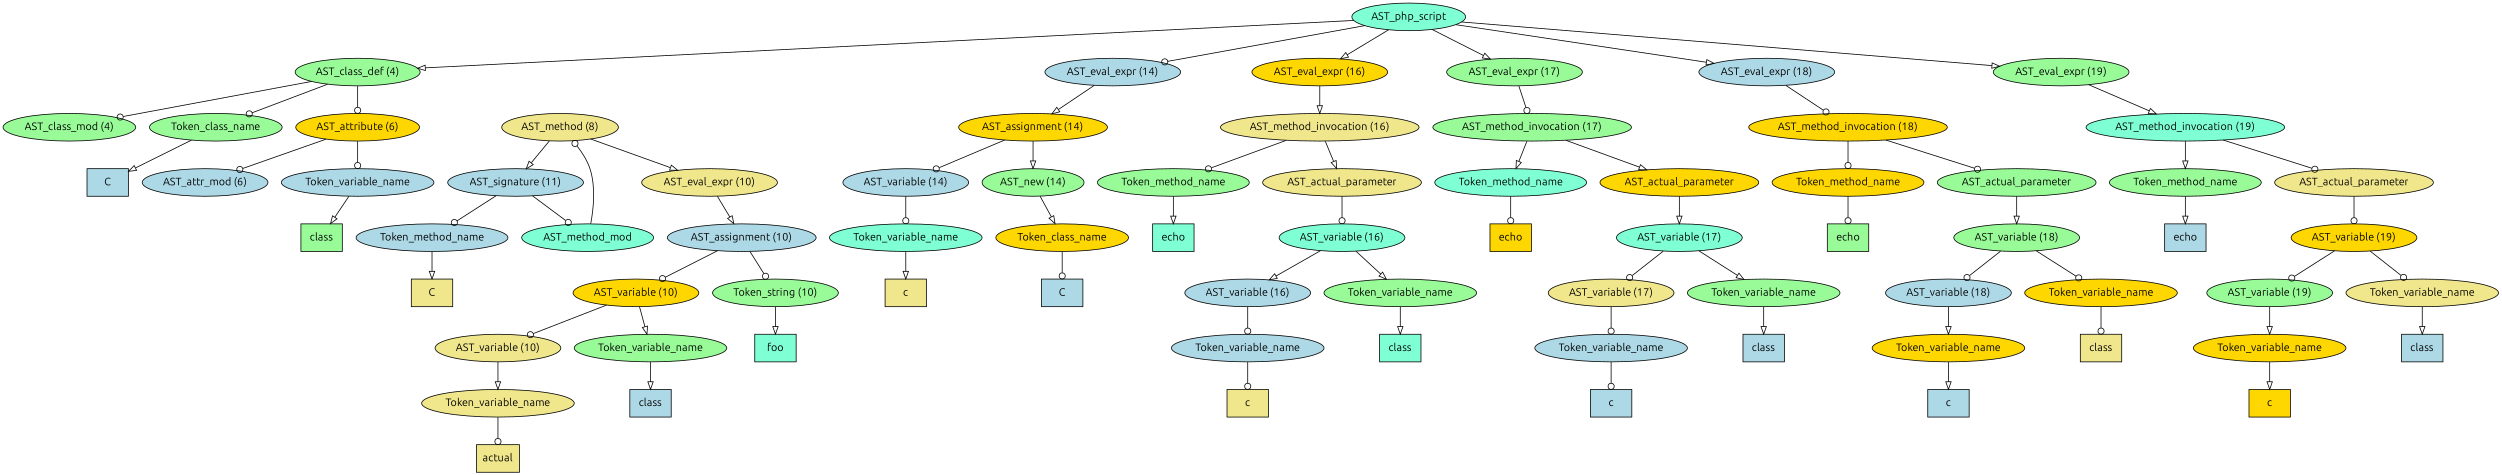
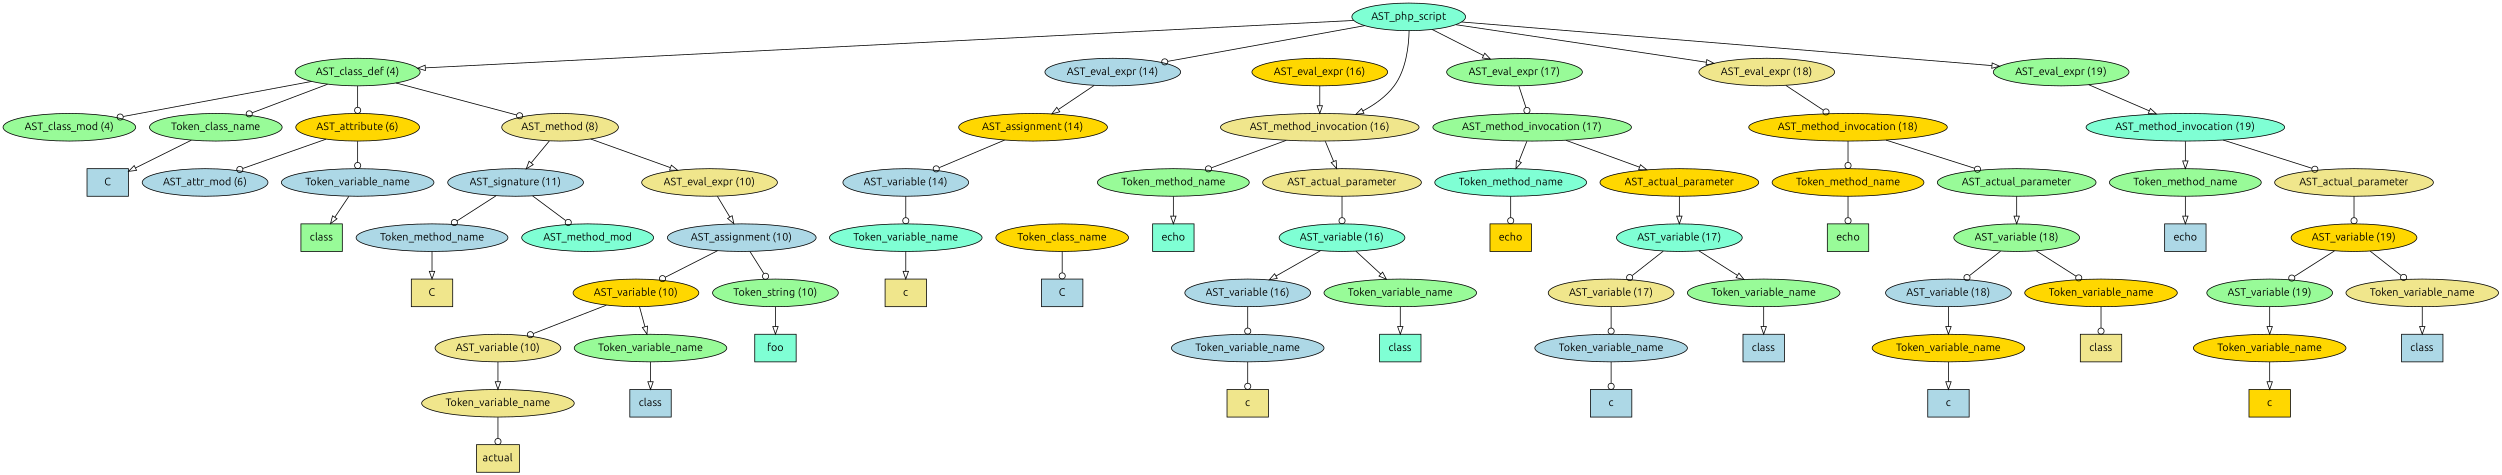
  digraph {
    fontname=Ubuntu
    node [fillcolor=lightblue fontname=Ubuntu style=filled]
    edge [arrowhead=onormal fontname=Ubuntu]
    n1 [fillcolor=aquamarine label=AST_php_script]
    n2 [fillcolor=palegreen label="AST_class_def (4)"]
    n3 [label="AST_eval_expr (14)"]
    n4 [fillcolor=gold label="AST_eval_expr (16)"]
    n5 [fillcolor=palegreen label="AST_eval_expr (17)"]
-   n6 [label="AST_eval_expr (18)"]
+   n6 [fillcolor=khaki label="AST_eval_expr (18)"]
    n7 [fillcolor=palegreen label="AST_eval_expr (19)"]
    n8 [fillcolor=palegreen label="AST_class_mod (4)"]
    n9 [fillcolor=palegreen label=Token_class_name]
    n10 [fillcolor=gold label="AST_attribute (6)"]
    n11 [fillcolor=khaki label="AST_method (8)"]
    n12 [fillcolor=gold label="AST_assignment (14)"]
    n13 [fillcolor=khaki label="AST_method_invocation (16)"]
    n14 [fillcolor=palegreen label="AST_method_invocation (17)"]
    n15 [fillcolor=gold label="AST_method_invocation (18)"]
    n16 [fillcolor=aquamarine label="AST_method_invocation (19)"]
    n17 [label=C shape=box]
    n18 [label="AST_attr_mod (6)"]
    n19 [label=Token_variable_name]
    n20 [label="AST_signature (11)"]
    n21 [fillcolor=khaki label="AST_eval_expr (10)"]
    n22 [fillcolor=palegreen label=class shape=box]
    n23 [fillcolor=aquamarine label=AST_method_mod]
    n24 [label=Token_method_name]
    n25 [label="AST_assignment (10)"]
    n26 [fillcolor=khaki label=C shape=box]
    n27 [fillcolor=gold label="AST_variable (10)"]
    n28 [fillcolor=palegreen label="Token_string (10)"]
    n29 [fillcolor=khaki label="AST_variable (10)"]
    n30 [fillcolor=palegreen label=Token_variable_name]
    n31 [fillcolor=aquamarine label=foo shape=box]
    n32 [fillcolor=khaki label=Token_variable_name]
    n33 [label=class shape=box]
    n34 [fillcolor=khaki label=actual shape=box]
    n35 [label="AST_variable (14)"]
-   n36 [fillcolor=palegreen label="AST_new (14)"]
    n37 [fillcolor=aquamarine label=Token_variable_name]
    n38 [fillcolor=gold label=Token_class_name]
    n39 [fillcolor=khaki label=c shape=box]
    n40 [label=C shape=box]
    n41 [fillcolor=palegreen label=Token_method_name]
    n42 [fillcolor=khaki label=AST_actual_parameter]
    n43 [fillcolor=aquamarine label=echo shape=box]
    n44 [fillcolor=aquamarine label="AST_variable (16)"]
    n45 [label="AST_variable (16)"]
    n46 [fillcolor=palegreen label=Token_variable_name]
    n47 [label=Token_variable_name]
    n48 [fillcolor=aquamarine label=class shape=box]
    n49 [fillcolor=khaki label=c shape=box]
    n50 [fillcolor=aquamarine label=Token_method_name]
    n51 [fillcolor=gold label=AST_actual_parameter]
    n52 [fillcolor=gold label=echo shape=box]
    n53 [fillcolor=aquamarine label="AST_variable (17)"]
    n54 [fillcolor=khaki label="AST_variable (17)"]
    n55 [fillcolor=palegreen label=Token_variable_name]
    n56 [label=Token_variable_name]
    n57 [label=class shape=box]
    n58 [label=c shape=box]
    n59 [fillcolor=gold label=Token_method_name]
    n60 [fillcolor=palegreen label=AST_actual_parameter]
    n61 [fillcolor=palegreen label=echo shape=box]
    n62 [fillcolor=palegreen label="AST_variable (18)"]
    n63 [label="AST_variable (18)"]
    n64 [fillcolor=gold label=Token_variable_name]
    n65 [fillcolor=gold label=Token_variable_name]
    n66 [fillcolor=khaki label=class shape=box]
    n67 [label=c shape=box]
    n68 [fillcolor=palegreen label=Token_method_name]
    n69 [fillcolor=khaki label=AST_actual_parameter]
    n70 [label=echo shape=box]
    n71 [fillcolor=gold label="AST_variable (19)"]
    n72 [fillcolor=palegreen label="AST_variable (19)"]
    n73 [fillcolor=khaki label=Token_variable_name]
    n74 [fillcolor=gold label=Token_variable_name]
    n75 [label=class shape=box]
    n76 [fillcolor=gold label=c shape=box]
    n1 -> n2
    n1 -> n3 [arrowhead=odot]
-   n1 -> n4
+   n1 -> n13
    n1 -> n5
    n1 -> n6
    n1 -> n7
    n2 -> n8 [arrowhead=odot]
    n2 -> n9 [arrowhead=odot]
    n2 -> n10 [arrowhead=odot]
-   n23 -> n11 [arrowhead=odot]
+   n2 -> n11 [arrowhead=odot]
    n3 -> n12
    n4 -> n13
    n5 -> n14 [arrowhead=odot]
    n6 -> n15 [arrowhead=odot]
    n7 -> n16
    n9 -> n17
    n10 -> n18 [arrowhead=odot]
    n10 -> n19 [arrowhead=odot]
    n11 -> n20
    n11 -> n21
    n12 -> n35 [arrowhead=odot]
-   n12 -> n36
    n13 -> n41 [arrowhead=odot]
    n13 -> n42
    n14 -> n50
    n14 -> n51
    n15 -> n59 [arrowhead=odot]
    n15 -> n60 [arrowhead=odot]
    n16 -> n68
    n16 -> n69 [arrowhead=odot]
    n19 -> n22
    n20 -> n23 [arrowhead=odot]
    n20 -> n24 [arrowhead=odot]
    n21 -> n25
    n24 -> n26
    n25 -> n27 [arrowhead=odot]
    n25 -> n28 [arrowhead=odot]
    n27 -> n29 [arrowhead=odot]
    n27 -> n30
    n28 -> n31
    n29 -> n32
    n30 -> n33
    n32 -> n34 [arrowhead=odot]
    n35 -> n37 [arrowhead=odot]
-   n36 -> n38
    n37 -> n39
    n38 -> n40 [arrowhead=odot]
    n41 -> n43
    n42 -> n44 [arrowhead=odot]
    n44 -> n45
    n44 -> n46
    n45 -> n47 [arrowhead=odot]
    n46 -> n48
    n47 -> n49 [arrowhead=odot]
    n50 -> n52 [arrowhead=odot]
    n51 -> n53
    n53 -> n54 [arrowhead=odot]
    n53 -> n55
    n54 -> n56 [arrowhead=odot]
    n55 -> n57
    n56 -> n58 [arrowhead=odot]
    n59 -> n61 [arrowhead=odot]
    n60 -> n62
    n62 -> n63 [arrowhead=odot]
    n62 -> n64 [arrowhead=odot]
    n63 -> n65
    n64 -> n66 [arrowhead=odot]
    n65 -> n67
    n68 -> n70
    n69 -> n71 [arrowhead=odot]
    n71 -> n72 [arrowhead=odot]
    n71 -> n73 [arrowhead=odot]
    n72 -> n74
    n73 -> n75
    n74 -> n76
  }
